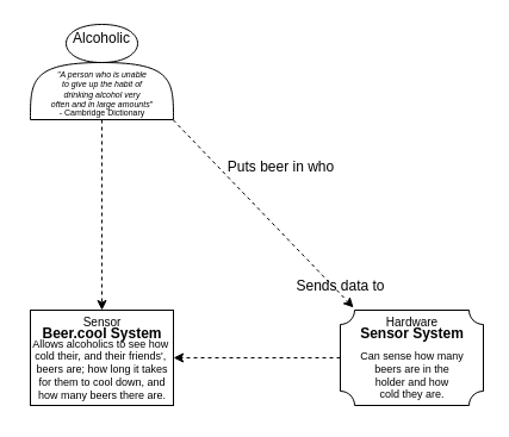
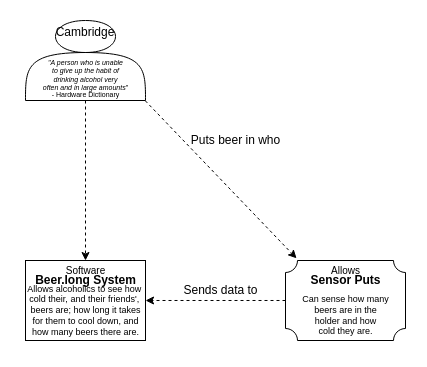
  <mxCell id="0" />
  <mxCell id="1" parent="0" />
- <mxCell id="2" value="&lt;div&gt;Alcoholic&lt;/div&gt;&lt;div&gt;&lt;br&gt;&lt;/div&gt;&lt;div&gt;&lt;br&gt;&lt;/div&gt;&lt;div&gt;&lt;br&gt;&lt;/div&gt;&lt;div&gt;&lt;br&gt;&lt;/div&gt;" style="shape=actor;whiteSpace=wrap;html=1;" parent="1" vertex="1"><mxGeometry x="25" y="20" width="120" height="80" as="geometry" /></mxCell>
+ <mxCell id="2" value="&lt;div&gt;Cambridge&lt;/div&gt;&lt;div&gt;&lt;br&gt;&lt;/div&gt;&lt;div&gt;&lt;br&gt;&lt;/div&gt;&lt;div&gt;&lt;br&gt;&lt;/div&gt;&lt;div&gt;&lt;br&gt;&lt;/div&gt;" style="shape=actor;whiteSpace=wrap;html=1;" parent="1" vertex="1"><mxGeometry x="25" y="20" width="120" height="80" as="geometry" /></mxCell>
  <mxCell id="3" value="&lt;div&gt;&lt;br&gt;&lt;/div&gt;" style="rounded=0;whiteSpace=wrap;html=1;" parent="1" vertex="1"><mxGeometry x="25" y="260" width="120" height="80" as="geometry" /></mxCell>
  <mxCell id="4" value="" style="endArrow=classic;html=1;dashed=1;exitX=0.5;exitY=1;exitDx=0;exitDy=0;entryX=0.5;entryY=0;entryDx=0;entryDy=0;" parent="1" source="2" target="3" edge="1"><mxGeometry width="50" height="50" relative="1" as="geometry"><mxPoint x="255" y="150" as="sourcePoint" /><mxPoint x="305" y="100" as="targetPoint" /></mxGeometry></mxCell>
  <mxCell id="5" value="&lt;div style=&quot;font-size: 9px&quot;&gt;&lt;font style=&quot;font-size: 9px&quot;&gt;Allows alcoholics to see&amp;nbsp;&lt;/font&gt;&lt;span&gt;how&amp;nbsp;&lt;/span&gt;&lt;/div&gt;&lt;div style=&quot;font-size: 9px&quot;&gt;&lt;span&gt;cold&amp;nbsp;&lt;/span&gt;&lt;span&gt;their,&amp;nbsp;&lt;/span&gt;&lt;span&gt;and their friends',&amp;nbsp;&lt;/span&gt;&lt;/div&gt;&lt;div style=&quot;font-size: 9px&quot;&gt;&lt;font style=&quot;font-size: 9px&quot;&gt;beers are; how long it takes&lt;/font&gt;&lt;/div&gt;&lt;div style=&quot;font-size: 9px&quot;&gt;&lt;font style=&quot;font-size: 9px&quot;&gt;for them to cool down, and&lt;/font&gt;&lt;/div&gt;&lt;div style=&quot;font-size: 9px&quot;&gt;&lt;font style=&quot;font-size: 9px&quot;&gt;how many beers there are.&lt;/font&gt;&lt;/div&gt;" style="text;html=1;align=center;verticalAlign=middle;resizable=0;points=[];autosize=1;fontSize=10;" parent="1" vertex="1"><mxGeometry x="20" y="275" width="130" height="70" as="geometry" /></mxCell>
  <mxCell id="6" value="&lt;div style=&quot;font-size: 7px;&quot;&gt;&lt;i style=&quot;font-size: 7px;&quot;&gt;&quot;A person who is unable&lt;/i&gt;&lt;/div&gt;&lt;div style=&quot;font-size: 7px;&quot;&gt;&lt;i style=&quot;font-size: 7px;&quot;&gt;to give up the habit of &lt;br style=&quot;font-size: 7px;&quot;&gt;&lt;/i&gt;&lt;/div&gt;&lt;div style=&quot;font-size: 7px;&quot;&gt;&lt;i style=&quot;font-size: 7px;&quot;&gt;drinking alcohol very &lt;br style=&quot;font-size: 7px;&quot;&gt;&lt;/i&gt;&lt;/div&gt;&lt;div style=&quot;font-size: 7px;&quot;&gt;&lt;i style=&quot;font-size: 7px;&quot;&gt;often and in large amounts&lt;/i&gt;&quot;&lt;/div&gt;" style="text;html=1;align=center;verticalAlign=middle;resizable=0;points=[];autosize=1;fontSize=7;" parent="1" vertex="1"><mxGeometry x="35" y="55" width="100" height="40" as="geometry" /></mxCell>
- <mxCell id="7" value="- Cambridge Dictionary" style="text;html=1;align=center;verticalAlign=middle;resizable=0;points=[];autosize=1;fontSize=7;" parent="1" vertex="1"><mxGeometry x="40" y="90" width="90" height="10" as="geometry" /></mxCell>
+ <mxCell id="7" value="- Hardware Dictionary" style="text;html=1;align=center;verticalAlign=middle;resizable=0;points=[];autosize=1;fontSize=7;" parent="1" vertex="1"><mxGeometry x="40" y="90" width="90" height="10" as="geometry" /></mxCell>
  <mxCell id="8" value="" style="verticalLabelPosition=bottom;verticalAlign=top;html=1;shape=mxgraph.basic.plaque;dx=6;" parent="1" vertex="1"><mxGeometry x="285" y="260" width="120" height="80" as="geometry" /></mxCell>
- <mxCell id="9" value="Hardware" style="text;html=1;align=center;verticalAlign=middle;resizable=0;points=[];autosize=1;fontSize=10;" parent="1" vertex="1"><mxGeometry x="315" y="260" width="60" height="20" as="geometry" /></mxCell>
+ <mxCell id="9" value="Allows" style="text;html=1;align=center;verticalAlign=middle;resizable=0;points=[];autosize=1;fontSize=10;" parent="1" vertex="1"><mxGeometry x="315" y="260" width="60" height="20" as="geometry" /></mxCell>
  <mxCell id="10" value="Puts beer in who" style="text;html=1;align=center;verticalAlign=middle;resizable=0;points=[];autosize=1;" parent="1" vertex="1"><mxGeometry x="175" y="130" width="120" height="20" as="geometry" /></mxCell>
  <mxCell id="11" value="&lt;div style=&quot;font-size: 9px&quot;&gt;&lt;font style=&quot;font-size: 9px&quot;&gt;Can sense how many &lt;br&gt;&lt;/font&gt;&lt;/div&gt;&lt;div style=&quot;font-size: 9px&quot;&gt;&lt;font style=&quot;font-size: 9px&quot;&gt;beers are in the &lt;br&gt;&lt;/font&gt;&lt;/div&gt;&lt;div style=&quot;font-size: 9px&quot;&gt;&lt;font style=&quot;font-size: 9px&quot;&gt;holder and how&lt;/font&gt;&lt;/div&gt;&lt;div style=&quot;font-size: 9px&quot;&gt;&lt;font style=&quot;font-size: 9px&quot;&gt; cold they are.&lt;/font&gt;&lt;/div&gt;" style="text;html=1;align=center;verticalAlign=middle;resizable=0;points=[];autosize=1;fontSize=10;" parent="1" vertex="1"><mxGeometry x="295" y="290" width="100" height="50" as="geometry" /></mxCell>
- <mxCell id="12" value="&lt;font style=&quot;font-size: 10px&quot;&gt;Sensor&lt;/font&gt;" style="text;html=1;align=center;verticalAlign=middle;resizable=0;points=[];autosize=1;" parent="1" vertex="1"><mxGeometry x="60" y="260" width="50" height="20" as="geometry" /></mxCell>
- <mxCell id="13" value="&lt;b&gt;Beer.cool System&lt;/b&gt;" style="text;html=1;align=center;verticalAlign=middle;resizable=0;points=[];autosize=1;" parent="1" vertex="1"><mxGeometry x="25" y="270" width="120" height="20" as="geometry" /></mxCell>
- <mxCell id="14" value="&lt;b&gt;Sensor System&lt;/b&gt;" style="text;html=1;align=center;verticalAlign=middle;resizable=0;points=[];autosize=1;" parent="1" vertex="1"><mxGeometry x="295" y="270" width="100" height="20" as="geometry" /></mxCell>
+ <mxCell id="12" value="&lt;font style=&quot;font-size: 10px&quot;&gt;Software&lt;/font&gt;" style="text;html=1;align=center;verticalAlign=middle;resizable=0;points=[];autosize=1;" parent="1" vertex="1"><mxGeometry x="60" y="260" width="50" height="20" as="geometry" /></mxCell>
+ <mxCell id="13" value="&lt;b&gt;Beer.long System&lt;/b&gt;" style="text;html=1;align=center;verticalAlign=middle;resizable=0;points=[];autosize=1;" parent="1" vertex="1"><mxGeometry x="25" y="270" width="120" height="20" as="geometry" /></mxCell>
+ <mxCell id="14" value="&lt;b&gt;Sensor Puts&lt;/b&gt;" style="text;html=1;align=center;verticalAlign=middle;resizable=0;points=[];autosize=1;" parent="1" vertex="1"><mxGeometry x="295" y="270" width="100" height="20" as="geometry" /></mxCell>
  <mxCell id="15" value="" style="endArrow=classic;html=1;dashed=1;exitX=0.998;exitY=1.003;exitDx=0;exitDy=0;entryX=0.092;entryY=-0.027;entryDx=0;entryDy=0;exitPerimeter=0;entryPerimeter=0;" parent="1" source="2" target="8" edge="1"><mxGeometry width="50" height="50" relative="1" as="geometry"><mxPoint x="215" y="90" as="sourcePoint" /><mxPoint x="215" y="250" as="targetPoint" /></mxGeometry></mxCell>
  <mxCell id="16" value="" style="endArrow=classic;html=1;dashed=1;exitX=0;exitY=0.5;exitDx=0;exitDy=0;exitPerimeter=0;entryX=0.962;entryY=0.357;entryDx=0;entryDy=0;entryPerimeter=0;" parent="1" source="8" target="5" edge="1"><mxGeometry width="50" height="50" relative="1" as="geometry"><mxPoint x="105" y="120" as="sourcePoint" /><mxPoint x="165" y="240" as="targetPoint" /></mxGeometry></mxCell>
- <mxCell id="17" value="Sends data to" style="text;html=1;align=center;verticalAlign=middle;resizable=0;points=[];autosize=1;" parent="1" vertex="1"><mxGeometry x="240" y="230" width="90" height="20" as="geometry" /></mxCell>
+ <mxCell id="17" value="Sends data to" style="text;html=1;align=center;verticalAlign=middle;resizable=0;points=[];autosize=1;" parent="1" vertex="1"><mxGeometry x="175" y="280" width="90" height="20" as="geometry" /></mxCell>
